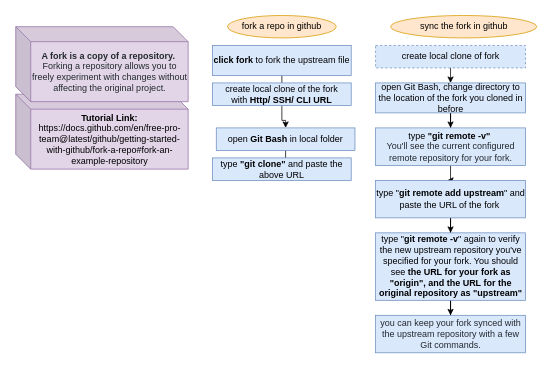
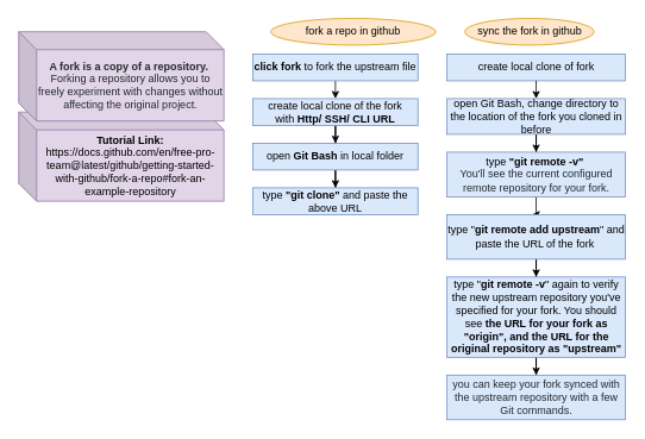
  <mxCell id="0" />
  <mxCell id="1" parent="0" />
  <mxCell id="2" value="" style="edgeStyle=orthogonalEdgeStyle;rounded=0;orthogonalLoop=1;jettySize=auto;html=1;" edge="1" parent="1" source="3"><mxGeometry relative="1" as="geometry"><mxPoint x="375.5" y="110" as="targetPoint" /></mxGeometry></mxCell>
- <mxCell id="3" value="&lt;b&gt;click fork&lt;/b&gt; to fork the upstream file" style="rounded=0;whiteSpace=wrap;html=1;fillColor=#dae8fc;strokeColor=#6c8ebf;" parent="1" vertex="1"><mxGeometry x="283" y="60" width="185" height="40" as="geometry" /></mxCell>
- <mxCell id="4" value="fork a repo in github" style="ellipse;whiteSpace=wrap;html=1;fillColor=#ffe6cc;strokeColor=#d79b00;" parent="1" vertex="1"><mxGeometry x="303" y="20" width="145" height="30" as="geometry" /></mxCell>
+ <mxCell id="3" value="&lt;b&gt;click fork&lt;/b&gt; to fork the upstream file" style="rounded=0;whiteSpace=wrap;html=1;fillColor=#dae8fc;strokeColor=#6c8ebf;" parent="1" vertex="1"><mxGeometry x="283" y="60" width="185" height="30" as="geometry" /></mxCell>
+ <mxCell id="4" value="fork a repo in github" style="ellipse;whiteSpace=wrap;html=1;fillColor=#ffe6cc;strokeColor=#d79b00;" parent="1" vertex="1"><mxGeometry x="303" y="20" width="185" height="30" as="geometry" /></mxCell>
  <mxCell id="5" value="&lt;div&gt;&lt;span&gt;&lt;b&gt;Tutorial Link:&lt;/b&gt;&lt;/span&gt;&lt;/div&gt;https://docs.github.com/en/free-pro-team@latest/github/getting-started-with-github/fork-a-repo#fork-an-example-repository" style="shape=cube;whiteSpace=wrap;html=1;boundedLbl=1;backgroundOutline=1;darkOpacity=0.05;darkOpacity2=0.1;fillColor=#e1d5e7;strokeColor=#9673a6;align=center;" parent="1" vertex="1"><mxGeometry x="20.5" y="125" width="230" height="100" as="geometry" /></mxCell>
  <mxCell id="6" value="&lt;b style=&quot;color: rgb(36 , 41 , 46)&quot;&gt;A fork is a copy of a repository.&amp;nbsp;&lt;/b&gt;&lt;br style=&quot;color: rgb(36 , 41 , 46)&quot;&gt;&lt;span style=&quot;color: rgb(36 , 41 , 46)&quot;&gt;Forking a repository allows you to freely experiment with changes without affecting the original project.&lt;/span&gt;" style="shape=cube;whiteSpace=wrap;html=1;boundedLbl=1;backgroundOutline=1;darkOpacity=0.05;darkOpacity2=0.1;fillColor=#e1d5e7;strokeColor=#9673a6;" parent="1" vertex="1"><mxGeometry x="20.5" y="35" width="230" height="100" as="geometry" /></mxCell>
  <mxCell id="7" value="" style="edgeStyle=orthogonalEdgeStyle;rounded=0;orthogonalLoop=1;jettySize=auto;html=1;entryX=0.5;entryY=0;entryDx=0;entryDy=0;" edge="1" parent="1" source="8" target="10"><mxGeometry relative="1" as="geometry" /></mxCell>
  <mxCell id="8" value="create local clone of the fork &lt;br&gt;with &lt;b&gt;Http/ SSH/ CLI URL&lt;/b&gt;" style="rounded=0;whiteSpace=wrap;html=1;fillColor=#dae8fc;strokeColor=#6c8ebf;" vertex="1" parent="1"><mxGeometry x="283" y="110" width="185" height="30" as="geometry" /></mxCell>
  <mxCell id="9" value="" style="edgeStyle=orthogonalEdgeStyle;rounded=0;orthogonalLoop=1;jettySize=auto;html=1;entryX=0.5;entryY=0;entryDx=0;entryDy=0;" edge="1" parent="1" source="10" target="11"><mxGeometry relative="1" as="geometry" /></mxCell>
- <mxCell id="10" value="open &lt;b&gt;Git Bash&lt;/b&gt; in local folder" style="rounded=0;whiteSpace=wrap;html=1;fillColor=#dae8fc;strokeColor=#6c8ebf;" vertex="1" parent="1"><mxGeometry x="288" y="170" width="185" height="30" as="geometry" /></mxCell>
+ <mxCell id="10" value="open &lt;b&gt;Git Bash&lt;/b&gt; in local folder" style="rounded=0;whiteSpace=wrap;html=1;fillColor=#dae8fc;strokeColor=#6c8ebf;" vertex="1" parent="1"><mxGeometry x="283" y="160" width="185" height="30" as="geometry" /></mxCell>
  <mxCell id="11" value="type &lt;b&gt;&quot;git clone&quot;&lt;/b&gt; and paste the above URL" style="rounded=0;whiteSpace=wrap;html=1;fillColor=#dae8fc;strokeColor=#6c8ebf;" vertex="1" parent="1"><mxGeometry x="283" y="210" width="185" height="30" as="geometry" /></mxCell>
- <mxCell id="12" value="sync the fork&amp;nbsp;in github" style="ellipse;whiteSpace=wrap;html=1;fillColor=#ffe6cc;strokeColor=#d79b00;" vertex="1" parent="1"><mxGeometry x="520.5" y="20" width="195" height="30" as="geometry" /></mxCell>
- <mxCell id="13" value="create local clone of fork" style="rounded=0;whiteSpace=wrap;html=1;fillColor=#dae8fc;strokeColor=#6c8ebf;dashed=1;" vertex="1" parent="1"><mxGeometry x="500.5" y="60" width="200" height="30" as="geometry" /></mxCell>
+ <mxCell id="12" value="sync the fork&amp;nbsp;in github" style="ellipse;whiteSpace=wrap;html=1;fillColor=#ffe6cc;strokeColor=#d79b00;" vertex="1" parent="1"><mxGeometry x="520.5" y="20" width="145" height="30" as="geometry" /></mxCell>
+ <mxCell id="13" value="create local clone of fork" style="rounded=0;whiteSpace=wrap;html=1;fillColor=#dae8fc;strokeColor=#6c8ebf;" vertex="1" parent="1"><mxGeometry x="500.5" y="60" width="200" height="30" as="geometry" /></mxCell>
  <mxCell id="14" value="" style="edgeStyle=orthogonalEdgeStyle;rounded=0;orthogonalLoop=1;jettySize=auto;html=1;entryX=0.5;entryY=0;entryDx=0;entryDy=0;" edge="1" parent="1" source="15" target="17"><mxGeometry relative="1" as="geometry" /></mxCell>
  <mxCell id="15" value="open Git Bash, change directory to the location of the fork you cloned in before" style="rounded=0;whiteSpace=wrap;html=1;fillColor=#dae8fc;strokeColor=#6c8ebf;" vertex="1" parent="1"><mxGeometry x="500.5" y="110" width="200" height="40" as="geometry" /></mxCell>
  <mxCell id="16" value="" style="edgeStyle=orthogonalEdgeStyle;rounded=0;orthogonalLoop=1;jettySize=auto;html=1;" edge="1" parent="1" source="17"><mxGeometry relative="1" as="geometry"><mxPoint x="595.5" y="240" as="targetPoint" /></mxGeometry></mxCell>
  <mxCell id="17" value="&lt;font style=&quot;font-size: 12px&quot;&gt;type &lt;b&gt;&quot;git remote -v&quot;&lt;/b&gt;&amp;nbsp;&lt;br&gt;&lt;span style=&quot;color: rgb(36 , 41 , 46) ; font-family: , &amp;#34;blinkmacsystemfont&amp;#34; , &amp;#34;segoe ui&amp;#34; , &amp;#34;helvetica&amp;#34; , &amp;#34;arial&amp;#34; , sans-serif , &amp;#34;apple color emoji&amp;#34; , &amp;#34;segoe ui emoji&amp;#34; ; text-align: left&quot;&gt;You'll see the current configured remote repository for your fork.&lt;/span&gt;&lt;/font&gt;" style="rounded=0;whiteSpace=wrap;html=1;fillColor=#dae8fc;strokeColor=#6c8ebf;" vertex="1" parent="1"><mxGeometry x="500.5" y="170" width="200" height="50" as="geometry" /></mxCell>
  <mxCell id="18" value="" style="edgeStyle=orthogonalEdgeStyle;rounded=0;orthogonalLoop=1;jettySize=auto;html=1;entryX=0.5;entryY=0;entryDx=0;entryDy=0;" edge="1" parent="1" source="19" target="22"><mxGeometry relative="1" as="geometry"><mxPoint x="595.5" y="320" as="targetPoint" /></mxGeometry></mxCell>
  <mxCell id="19" value="&lt;font style=&quot;font-size: 12px&quot;&gt;type &quot;&lt;b&gt;git remote add upstream&lt;/b&gt;&quot; and paste the URL of the fork&amp;nbsp;&lt;br&gt;&lt;/font&gt;" style="rounded=0;whiteSpace=wrap;html=1;fillColor=#dae8fc;strokeColor=#6c8ebf;" vertex="1" parent="1"><mxGeometry x="500.5" y="240" width="200" height="50" as="geometry" /></mxCell>
  <mxCell id="20" value="" style="endArrow=classic;html=1;exitX=0.5;exitY=1;exitDx=0;exitDy=0;entryX=0.5;entryY=0;entryDx=0;entryDy=0;" edge="1" parent="1" source="13" target="15"><mxGeometry width="50" height="50" relative="1" as="geometry"><mxPoint x="590.5" y="250" as="sourcePoint" /><mxPoint x="640.5" y="200" as="targetPoint" /></mxGeometry></mxCell>
  <mxCell id="21" value="" style="edgeStyle=orthogonalEdgeStyle;rounded=0;orthogonalLoop=1;jettySize=auto;html=1;" edge="1" parent="1" source="22" target="23"><mxGeometry relative="1" as="geometry" /></mxCell>
  <mxCell id="22" value="&lt;font style=&quot;font-size: 12px&quot;&gt;type &quot;&lt;b&gt;git remote -v&lt;/b&gt;&quot; again to verify the new upstream repository you've specified for your fork. You should see &lt;b&gt;the URL for your fork as &quot;origin&quot;, and the URL for the original repository as &quot;upstream&quot;&lt;/b&gt;&lt;br&gt;&lt;/font&gt;" style="rounded=0;whiteSpace=wrap;html=1;fillColor=#dae8fc;strokeColor=#6c8ebf;" vertex="1" parent="1"><mxGeometry x="500.5" y="310" width="200" height="90" as="geometry" /></mxCell>
  <mxCell id="23" value="&lt;span style=&quot;color: rgb(36 , 41 , 46)&quot;&gt;&lt;font style=&quot;font-size: 12px&quot;&gt;you can keep your fork synced with the upstream repository with a few Git commands.&lt;/font&gt;&lt;/span&gt;" style="rounded=0;whiteSpace=wrap;html=1;fillColor=#dae8fc;strokeColor=#6c8ebf;" vertex="1" parent="1"><mxGeometry x="500.5" y="420" width="200" height="50" as="geometry" /></mxCell>
